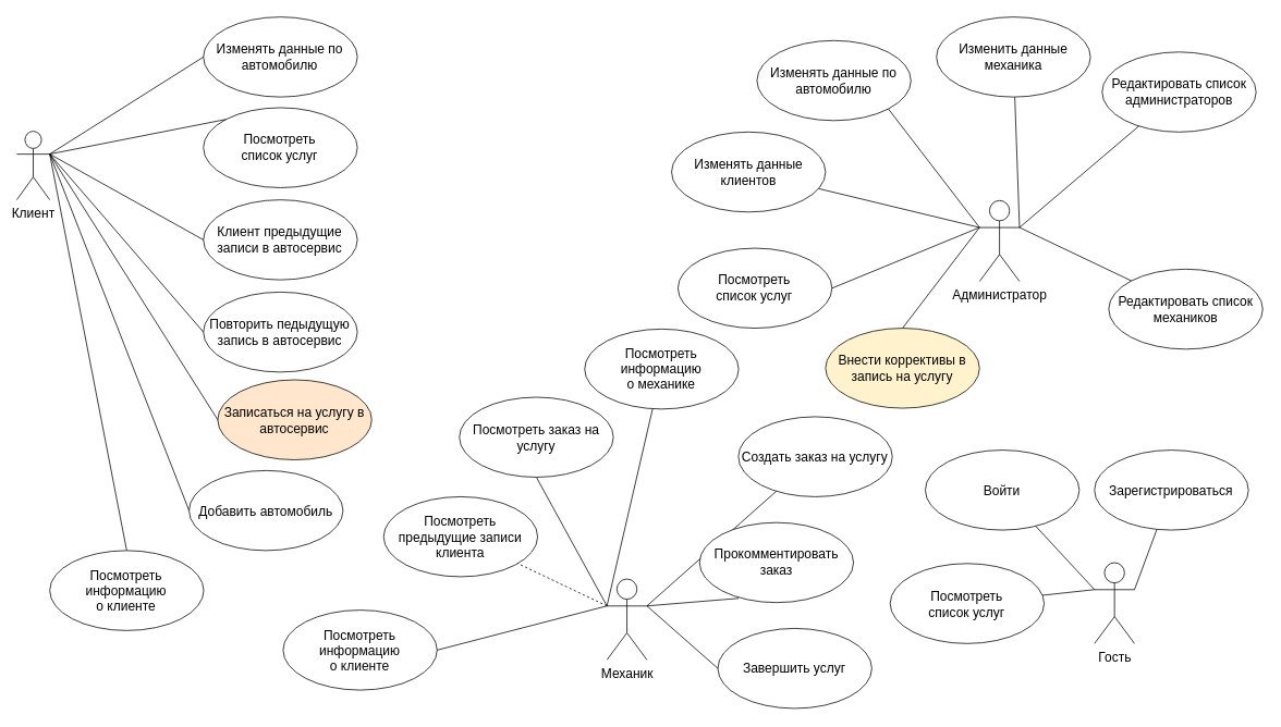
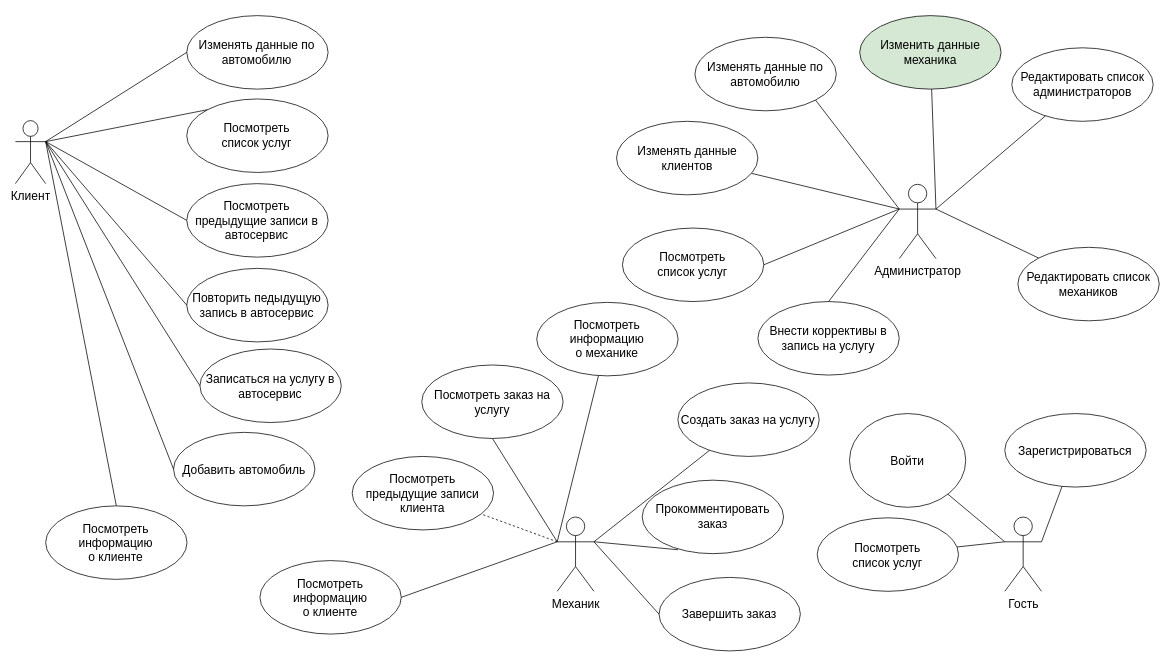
  <mxCell id="0" />
  <mxCell id="1" parent="0" />
- <mxCell id="2" value="Изменить данные механика" style="ellipse;whiteSpace=wrap;html=1;fontSize=16;container=0;movable=1;resizable=1;rotatable=1;deletable=1;editable=1;locked=0;connectable=1;" parent="1" vertex="1"><mxGeometry x="1145.787" y="20" width="188.474" height="98.01" as="geometry" /></mxCell>
+ <mxCell id="2" value="Изменить данные механика" style="ellipse;whiteSpace=wrap;html=1;fontSize=16;container=0;movable=1;resizable=1;rotatable=1;deletable=1;editable=1;locked=0;connectable=1;fillColor=#d5e8d4;" parent="1" vertex="1"><mxGeometry x="1145.787" y="20" width="188.474" height="98.01" as="geometry" /></mxCell>
  <mxCell id="3" style="rounded=0;orthogonalLoop=1;jettySize=auto;html=1;exitX=1;exitY=0.333;exitDx=0;exitDy=0;exitPerimeter=0;endArrow=none;endFill=0;fontSize=16;movable=1;resizable=1;rotatable=1;deletable=1;editable=1;locked=0;connectable=1;" parent="1" source="14" target="2" edge="1"><mxGeometry relative="1" as="geometry" /></mxCell>
  <mxCell id="4" value="Клиент" style="shape=umlActor;verticalLabelPosition=bottom;verticalAlign=top;html=1;fontSize=16;container=0;movable=1;resizable=1;rotatable=1;deletable=1;editable=1;locked=0;connectable=1;" parent="1" vertex="1"><mxGeometry x="20" y="159.997" width="40.387" height="84.009" as="geometry" /></mxCell>
- <mxCell id="5" value="Клиент предыдущие записи в автосервис" style="ellipse;whiteSpace=wrap;html=1;fontSize=16;container=0;movable=1;resizable=1;rotatable=1;deletable=1;editable=1;locked=0;connectable=1;" parent="1" vertex="1"><mxGeometry x="248.497" y="244.01" width="188.474" height="98.01" as="geometry" /></mxCell>
+ <mxCell id="5" value="Посмотреть предыдущие записи в автосервис" style="ellipse;whiteSpace=wrap;html=1;fontSize=16;container=0;movable=1;resizable=1;rotatable=1;deletable=1;editable=1;locked=0;connectable=1;" parent="1" vertex="1"><mxGeometry x="248.497" y="244.01" width="188.474" height="98.01" as="geometry" /></mxCell>
  <mxCell id="6" style="rounded=0;orthogonalLoop=1;jettySize=auto;html=1;exitX=1;exitY=0.333;exitDx=0;exitDy=0;exitPerimeter=0;entryX=0;entryY=0.5;entryDx=0;entryDy=0;endArrow=none;endFill=0;fontSize=16;movable=1;resizable=1;rotatable=1;deletable=1;editable=1;locked=0;connectable=1;" parent="1" source="4" target="5" edge="1"><mxGeometry relative="1" as="geometry" /></mxCell>
  <mxCell id="7" value="Повторить педыдущую запись в автосервис" style="ellipse;whiteSpace=wrap;html=1;fontSize=16;container=0;movable=1;resizable=1;rotatable=1;deletable=1;editable=1;locked=0;connectable=1;" parent="1" vertex="1"><mxGeometry x="248.497" y="357.019" width="188.474" height="98.01" as="geometry" /></mxCell>
  <mxCell id="8" style="rounded=0;orthogonalLoop=1;jettySize=auto;html=1;exitX=1;exitY=0.333;exitDx=0;exitDy=0;exitPerimeter=0;entryX=0;entryY=0.5;entryDx=0;entryDy=0;endArrow=none;endFill=0;fontSize=16;movable=1;resizable=1;rotatable=1;deletable=1;editable=1;locked=0;connectable=1;" parent="1" source="4" target="7" edge="1"><mxGeometry relative="1" as="geometry" /></mxCell>
- <mxCell id="9" value="Записаться на услугу в автосервис" style="ellipse;whiteSpace=wrap;html=1;fontSize=16;container=0;movable=1;resizable=1;rotatable=1;deletable=1;editable=1;locked=0;connectable=1;fillColor=#ffe6cc;" parent="1" vertex="1"><mxGeometry x="266.056" y="464.511" width="188.474" height="98.01" as="geometry" /></mxCell>
+ <mxCell id="9" value="Записаться на услугу в автосервис" style="ellipse;whiteSpace=wrap;html=1;fontSize=16;container=0;movable=1;resizable=1;rotatable=1;deletable=1;editable=1;locked=0;connectable=1;" parent="1" vertex="1"><mxGeometry x="266.056" y="464.511" width="188.474" height="98.01" as="geometry" /></mxCell>
  <mxCell id="10" style="rounded=0;orthogonalLoop=1;jettySize=auto;html=1;exitX=1;exitY=0.333;exitDx=0;exitDy=0;exitPerimeter=0;entryX=0;entryY=0.5;entryDx=0;entryDy=0;endArrow=none;endFill=0;fontSize=16;movable=1;resizable=1;rotatable=1;deletable=1;editable=1;locked=0;connectable=1;" parent="1" source="4" target="9" edge="1"><mxGeometry relative="1" as="geometry" /></mxCell>
  <mxCell id="11" value="Зарегистрироваться" style="ellipse;whiteSpace=wrap;html=1;fontSize=16;container=0;movable=1;resizable=1;rotatable=1;deletable=1;editable=1;locked=0;connectable=1;" parent="1" vertex="1"><mxGeometry x="1339.226" y="550.581" width="188.474" height="98.01" as="geometry" /></mxCell>
- <mxCell id="12" value="Войти" style="ellipse;whiteSpace=wrap;html=1;fontSize=16;container=0;movable=1;resizable=1;rotatable=1;deletable=1;editable=1;locked=0;connectable=1;" parent="1" vertex="1"><mxGeometry x="1132.129" y="550.578" width="188.474" height="98.01" as="geometry" /></mxCell>
- <mxCell id="13" value="Механик" style="shape=umlActor;verticalLabelPosition=bottom;verticalAlign=top;html=1;fontSize=16;container=0;movable=1;resizable=1;rotatable=1;deletable=1;editable=1;locked=0;connectable=1;" parent="1" vertex="1"><mxGeometry x="742.438" y="708.565" width="48.954" height="99.01" as="geometry" /></mxCell>
+ <mxCell id="12" value="Войти" style="ellipse;whiteSpace=wrap;html=1;fontSize=16;container=0;movable=1;resizable=1;rotatable=1;deletable=1;editable=1;locked=0;connectable=1;" parent="1" vertex="1"><mxGeometry x="1132.129" y="550.578" width="155" height="125" as="geometry" /></mxCell>
+ <mxCell id="13" value="Механик" style="shape=umlActor;verticalLabelPosition=bottom;verticalAlign=top;html=1;fontSize=16;container=0;movable=1;resizable=1;rotatable=1;deletable=1;editable=1;locked=0;connectable=1;" parent="1" vertex="1"><mxGeometry x="742.438" y="688.565" width="48.954" height="99.01" as="geometry" /></mxCell>
  <mxCell id="14" value="Администратор" style="shape=umlActor;verticalLabelPosition=bottom;verticalAlign=top;html=1;fontSize=16;container=0;movable=1;resizable=1;rotatable=1;deletable=1;editable=1;locked=0;connectable=1;" parent="1" vertex="1"><mxGeometry x="1198.499" y="244.915" width="48.954" height="99.01" as="geometry" /></mxCell>
  <mxCell id="15" value="Изменять данные&lt;br style=&quot;font-size: 16px;&quot;&gt;клиентов" style="ellipse;whiteSpace=wrap;html=1;fontSize=16;container=0;movable=1;resizable=1;rotatable=1;deletable=1;editable=1;locked=0;connectable=1;" parent="1" vertex="1"><mxGeometry x="821.54" y="160.913" width="188.474" height="98.01" as="geometry" /></mxCell>
  <mxCell id="16" style="rounded=0;orthogonalLoop=1;jettySize=auto;html=1;exitX=0;exitY=0.333;exitDx=0;exitDy=0;exitPerimeter=0;endArrow=none;endFill=0;fontSize=16;movable=1;resizable=1;rotatable=1;deletable=1;editable=1;locked=0;connectable=1;" parent="1" source="14" target="15" edge="1"><mxGeometry relative="1" as="geometry" /></mxCell>
  <mxCell id="17" value="Редактировать список&lt;br style=&quot;font-size: 16px;&quot;&gt;механиков" style="ellipse;whiteSpace=wrap;html=1;fontSize=16;container=0;movable=1;resizable=1;rotatable=1;deletable=1;editable=1;locked=0;connectable=1;" parent="1" vertex="1"><mxGeometry x="1356.682" y="328.92" width="188.474" height="98.01" as="geometry" /></mxCell>
  <mxCell id="18" style="rounded=0;orthogonalLoop=1;jettySize=auto;html=1;exitX=1;exitY=0.333;exitDx=0;exitDy=0;exitPerimeter=0;entryX=0;entryY=0;entryDx=0;entryDy=0;endArrow=none;endFill=0;fontSize=16;movable=1;resizable=1;rotatable=1;deletable=1;editable=1;locked=0;connectable=1;" parent="1" source="14" target="17" edge="1"><mxGeometry relative="1" as="geometry" /></mxCell>
  <mxCell id="19" style="rounded=0;orthogonalLoop=1;jettySize=auto;html=1;exitX=0.5;exitY=1;exitDx=0;exitDy=0;entryX=0;entryY=0.333;entryDx=0;entryDy=0;entryPerimeter=0;endArrow=none;endFill=0;movable=1;resizable=1;rotatable=1;deletable=1;editable=1;locked=0;connectable=1;fontSize=16;" parent="1" source="20" target="13" edge="1"><mxGeometry relative="1" as="geometry" /></mxCell>
  <mxCell id="20" value="Посмотреть заказ на услугу" style="ellipse;whiteSpace=wrap;html=1;fontSize=16;container=0;movable=1;resizable=1;rotatable=1;deletable=1;editable=1;locked=0;connectable=1;" parent="1" vertex="1"><mxGeometry x="561.846" y="485.812" width="188.474" height="98.01" as="geometry" /></mxCell>
- <mxCell id="21" value="Внести коррективы в запись на услугу" style="ellipse;whiteSpace=wrap;html=1;fontSize=16;container=0;movable=1;resizable=1;rotatable=1;deletable=1;editable=1;locked=0;connectable=1;fillColor=#fff2cc;" parent="1" vertex="1"><mxGeometry x="1010.02" y="401.245" width="188.474" height="98.01" as="geometry" /></mxCell>
+ <mxCell id="21" value="Внести коррективы в запись на услугу" style="ellipse;whiteSpace=wrap;html=1;fontSize=16;container=0;movable=1;resizable=1;rotatable=1;deletable=1;editable=1;locked=0;connectable=1;" parent="1" vertex="1"><mxGeometry x="1010.02" y="401.245" width="188.474" height="98.01" as="geometry" /></mxCell>
  <mxCell id="22" style="rounded=0;orthogonalLoop=1;jettySize=auto;html=1;exitX=0;exitY=0.333;exitDx=0;exitDy=0;exitPerimeter=0;entryX=0.5;entryY=0;entryDx=0;entryDy=0;endArrow=none;endFill=0;fontSize=16;movable=1;resizable=1;rotatable=1;deletable=1;editable=1;locked=0;connectable=1;" parent="1" source="14" target="21" edge="1"><mxGeometry relative="1" as="geometry" /></mxCell>
  <mxCell id="23" value="Создать заказ на услугу" style="ellipse;whiteSpace=wrap;html=1;fontSize=16;container=0;movable=1;resizable=1;rotatable=1;deletable=1;editable=1;locked=0;connectable=1;" parent="1" vertex="1"><mxGeometry x="903.316" y="509.733" width="188.474" height="98.01" as="geometry" /></mxCell>
  <mxCell id="24" style="rounded=0;orthogonalLoop=1;jettySize=auto;html=1;exitX=1;exitY=0.333;exitDx=0;exitDy=0;exitPerimeter=0;endArrow=none;endFill=0;fontSize=16;movable=1;resizable=1;rotatable=1;deletable=1;editable=1;locked=0;connectable=1;" parent="1" source="13" target="23" edge="1"><mxGeometry relative="1" as="geometry"><mxPoint x="477.456" y="615.373" as="targetPoint" /></mxGeometry></mxCell>
  <mxCell id="25" value="Посмотреть предыдущие записи клиента" style="ellipse;whiteSpace=wrap;html=1;fontSize=16;container=0;movable=1;resizable=1;rotatable=1;deletable=1;editable=1;locked=0;connectable=1;" parent="1" vertex="1"><mxGeometry x="469.096" y="607.734" width="188.474" height="98.01" as="geometry" /></mxCell>
  <mxCell id="26" style="rounded=0;orthogonalLoop=1;jettySize=auto;html=1;exitX=0;exitY=0.333;exitDx=0;exitDy=0;exitPerimeter=0;endArrow=none;endFill=0;fontSize=16;movable=1;resizable=1;rotatable=1;deletable=1;editable=1;locked=0;connectable=1;dashed=1;" parent="1" source="13" target="25" edge="1"><mxGeometry relative="1" as="geometry" /></mxCell>
  <mxCell id="27" style="rounded=0;orthogonalLoop=1;jettySize=auto;html=1;entryX=1;entryY=0.333;entryDx=0;entryDy=0;entryPerimeter=0;exitX=0.254;exitY=0.947;exitDx=0;exitDy=0;exitPerimeter=0;endArrow=none;endFill=0;fontSize=16;movable=1;resizable=1;rotatable=1;deletable=1;editable=1;locked=0;connectable=1;" parent="1" source="28" target="13" edge="1"><mxGeometry relative="1" as="geometry" /></mxCell>
  <mxCell id="28" value="Прокомментировать заказ" style="ellipse;whiteSpace=wrap;html=1;fontSize=16;container=0;movable=1;resizable=1;rotatable=1;deletable=1;editable=1;locked=0;connectable=1;" parent="1" vertex="1"><mxGeometry x="855.773" y="639.388" width="188.474" height="98.01" as="geometry" /></mxCell>
- <mxCell id="29" value="Завершить услуг" style="ellipse;whiteSpace=wrap;html=1;fontSize=16;container=0;movable=1;resizable=1;rotatable=1;deletable=1;editable=1;locked=0;connectable=1;" parent="1" vertex="1"><mxGeometry x="878.21" y="769.06" width="188.474" height="98.01" as="geometry" /></mxCell>
+ <mxCell id="29" value="Завершить заказ" style="ellipse;whiteSpace=wrap;html=1;fontSize=16;container=0;movable=1;resizable=1;rotatable=1;deletable=1;editable=1;locked=0;connectable=1;" parent="1" vertex="1"><mxGeometry x="878.21" y="769.06" width="188.474" height="98.01" as="geometry" /></mxCell>
  <mxCell id="30" style="rounded=0;orthogonalLoop=1;jettySize=auto;html=1;exitX=1;exitY=0.333;exitDx=0;exitDy=0;exitPerimeter=0;entryX=0;entryY=0.5;entryDx=0;entryDy=0;endArrow=none;endFill=0;fontSize=16;movable=1;resizable=1;rotatable=1;deletable=1;editable=1;locked=0;connectable=1;" parent="1" source="13" target="29" edge="1"><mxGeometry relative="1" as="geometry" /></mxCell>
  <mxCell id="31" value="Посмотреть информацию &lt;br style=&quot;font-size: 16px;&quot;&gt;о клиенте" style="ellipse;whiteSpace=wrap;html=1;fontSize=16;container=0;movable=1;resizable=1;rotatable=1;deletable=1;editable=1;locked=0;connectable=1;" parent="1" vertex="1"><mxGeometry x="346.056" y="746.604" width="188.474" height="98.01" as="geometry" /></mxCell>
  <mxCell id="32" style="rounded=0;orthogonalLoop=1;jettySize=auto;html=1;exitX=0;exitY=0.333;exitDx=0;exitDy=0;exitPerimeter=0;entryX=1;entryY=0.5;entryDx=0;entryDy=0;endArrow=none;endFill=0;movable=1;resizable=1;rotatable=1;deletable=1;editable=1;locked=0;connectable=1;fontSize=16;" parent="1" source="13" target="31" edge="1"><mxGeometry relative="1" as="geometry" /></mxCell>
  <mxCell id="33" value="Редактировать список&lt;br style=&quot;font-size: 16px;&quot;&gt;администраторов" style="ellipse;whiteSpace=wrap;html=1;fontSize=16;container=0;movable=1;resizable=1;rotatable=1;deletable=1;editable=1;locked=0;connectable=1;" parent="1" vertex="1"><mxGeometry x="1348.578" y="62.911" width="188.474" height="98.01" as="geometry" /></mxCell>
  <mxCell id="34" style="rounded=0;orthogonalLoop=1;jettySize=auto;html=1;exitX=1;exitY=0.333;exitDx=0;exitDy=0;exitPerimeter=0;endArrow=none;endFill=0;fontSize=16;movable=1;resizable=1;rotatable=1;deletable=1;editable=1;locked=0;connectable=1;" parent="1" source="14" target="33" edge="1"><mxGeometry relative="1" as="geometry" /></mxCell>
  <mxCell id="35" style="rounded=0;orthogonalLoop=1;jettySize=auto;html=1;exitX=1;exitY=0.333;exitDx=0;exitDy=0;exitPerimeter=0;endArrow=none;endFill=0;movable=1;resizable=1;rotatable=1;deletable=1;editable=1;locked=0;connectable=1;fontSize=16;" parent="1" source="37" target="11" edge="1"><mxGeometry relative="1" as="geometry" /></mxCell>
  <mxCell id="36" style="rounded=0;orthogonalLoop=1;jettySize=auto;html=1;exitX=0;exitY=0.333;exitDx=0;exitDy=0;exitPerimeter=0;endArrow=none;endFill=0;movable=1;resizable=1;rotatable=1;deletable=1;editable=1;locked=0;connectable=1;fontSize=16;" parent="1" source="37" target="12" edge="1"><mxGeometry relative="1" as="geometry" /></mxCell>
  <mxCell id="37" value="Гость" style="shape=umlActor;verticalLabelPosition=bottom;verticalAlign=top;html=1;fontSize=16;container=0;movable=1;resizable=1;rotatable=1;deletable=1;editable=1;locked=0;connectable=1;" parent="1" vertex="1"><mxGeometry x="1339.229" y="688.565" width="48.954" height="99.01" as="geometry" /></mxCell>
  <mxCell id="38" value="Добавить автомобиль" style="ellipse;whiteSpace=wrap;html=1;fontSize=16;container=0;movable=1;resizable=1;rotatable=1;deletable=1;editable=1;locked=0;connectable=1;" parent="1" vertex="1"><mxGeometry x="230.904" y="575.645" width="188.474" height="98.01" as="geometry" /></mxCell>
  <mxCell id="39" style="rounded=0;orthogonalLoop=1;jettySize=auto;html=1;exitX=1;exitY=0.333;exitDx=0;exitDy=0;exitPerimeter=0;entryX=0;entryY=0.5;entryDx=0;entryDy=0;endArrow=none;endFill=0;movable=1;resizable=1;rotatable=1;deletable=1;editable=1;locked=0;connectable=1;fontSize=16;" parent="1" source="4" target="38" edge="1"><mxGeometry relative="1" as="geometry" /></mxCell>
  <mxCell id="40" value="Посмотреть &lt;br style=&quot;font-size: 16px;&quot;&gt;список услуг" style="ellipse;whiteSpace=wrap;html=1;fontSize=16;container=0;movable=1;resizable=1;rotatable=1;deletable=1;editable=1;locked=0;connectable=1;" parent="1" vertex="1"><mxGeometry x="248.492" y="131.115" width="188.474" height="98.01" as="geometry" /></mxCell>
  <mxCell id="41" value="Изменять данные по автомобилю" style="ellipse;whiteSpace=wrap;html=1;fontSize=16;container=0;movable=1;resizable=1;rotatable=1;deletable=1;editable=1;locked=0;connectable=1;" parent="1" vertex="1"><mxGeometry x="926.082" y="48.89" width="188.474" height="98.01" as="geometry" /></mxCell>
  <mxCell id="42" style="rounded=0;orthogonalLoop=1;jettySize=auto;html=1;exitX=1;exitY=0.5;exitDx=0;exitDy=0;entryX=0;entryY=0.333;entryDx=0;entryDy=0;entryPerimeter=0;endArrow=none;endFill=0;movable=1;resizable=1;rotatable=1;deletable=1;editable=1;locked=0;connectable=1;fontSize=16;" parent="1" source="43" target="14" edge="1"><mxGeometry relative="1" as="geometry" /></mxCell>
  <mxCell id="43" value="Посмотреть &lt;br style=&quot;font-size: 16px;&quot;&gt;список услуг" style="ellipse;whiteSpace=wrap;html=1;fontSize=16;container=0;movable=1;resizable=1;rotatable=1;deletable=1;editable=1;locked=0;connectable=1;" parent="1" vertex="1"><mxGeometry x="829.414" y="303.238" width="188.474" height="98.01" as="geometry" /></mxCell>
  <mxCell id="44" value="Изменять данные по автомобилю" style="ellipse;whiteSpace=wrap;html=1;fontSize=16;container=0;movable=1;resizable=1;rotatable=1;deletable=1;editable=1;locked=0;connectable=1;" parent="1" vertex="1"><mxGeometry x="248.492" y="20" width="188.474" height="98.01" as="geometry" /></mxCell>
  <mxCell id="45" style="rounded=0;orthogonalLoop=1;jettySize=auto;html=1;exitX=0.5;exitY=0;exitDx=0;exitDy=0;entryX=1;entryY=0.333;entryDx=0;entryDy=0;entryPerimeter=0;endArrow=none;endFill=0;movable=1;resizable=1;rotatable=1;deletable=1;editable=1;locked=0;connectable=1;fontSize=16;" parent="1" source="46" target="4" edge="1"><mxGeometry relative="1" as="geometry" /></mxCell>
  <mxCell id="46" value="Посмотреть информацию &lt;br style=&quot;font-size: 16px;&quot;&gt;о клиенте" style="ellipse;whiteSpace=wrap;html=1;fontSize=16;container=0;movable=1;resizable=1;rotatable=1;deletable=1;editable=1;locked=0;connectable=1;" parent="1" vertex="1"><mxGeometry x="60.382" y="673.653" width="188.474" height="98.01" as="geometry" /></mxCell>
  <mxCell id="47" value="Посмотреть информацию &lt;br style=&quot;font-size: 16px;&quot;&gt;о механике" style="ellipse;whiteSpace=wrap;html=1;fontSize=16;container=0;movable=1;resizable=1;rotatable=1;deletable=1;editable=1;locked=0;connectable=1;" parent="1" vertex="1"><mxGeometry x="715.161" y="402.314" width="188.474" height="98.01" as="geometry" /></mxCell>
  <mxCell id="48" value="Посмотреть &lt;br style=&quot;font-size: 16px;&quot;&gt;список услуг" style="ellipse;whiteSpace=wrap;html=1;fontSize=16;container=0;movable=1;resizable=1;rotatable=1;deletable=1;editable=1;locked=0;connectable=1;" parent="1" vertex="1"><mxGeometry x="1089.107" y="689.572" width="188.474" height="98.01" as="geometry" /></mxCell>
  <mxCell id="49" style="rounded=0;orthogonalLoop=1;jettySize=auto;html=1;exitX=1;exitY=0.333;exitDx=0;exitDy=0;exitPerimeter=0;entryX=0;entryY=0;entryDx=0;entryDy=0;endArrow=none;endFill=0;movable=1;resizable=1;rotatable=1;deletable=1;editable=1;locked=0;connectable=1;fontSize=16;" parent="1" source="4" target="40" edge="1"><mxGeometry relative="1" as="geometry" /></mxCell>
  <mxCell id="50" style="rounded=0;orthogonalLoop=1;jettySize=auto;html=1;exitX=0;exitY=0.333;exitDx=0;exitDy=0;exitPerimeter=0;entryX=1;entryY=1;entryDx=0;entryDy=0;endArrow=none;endFill=0;movable=1;resizable=1;rotatable=1;deletable=1;editable=1;locked=0;connectable=1;fontSize=16;" parent="1" source="14" target="41" edge="1"><mxGeometry relative="1" as="geometry" /></mxCell>
  <mxCell id="51" style="rounded=0;orthogonalLoop=1;jettySize=auto;html=1;exitX=1;exitY=0.333;exitDx=0;exitDy=0;exitPerimeter=0;entryX=0;entryY=0.5;entryDx=0;entryDy=0;endArrow=none;endFill=0;movable=1;resizable=1;rotatable=1;deletable=1;editable=1;locked=0;connectable=1;fontSize=16;" parent="1" source="4" target="44" edge="1"><mxGeometry relative="1" as="geometry" /></mxCell>
  <mxCell id="52" style="rounded=0;orthogonalLoop=1;jettySize=auto;html=1;exitX=0;exitY=0.333;exitDx=0;exitDy=0;exitPerimeter=0;endArrow=none;endFill=0;movable=1;resizable=1;rotatable=1;deletable=1;editable=1;locked=0;connectable=1;fontSize=16;" parent="1" source="13" target="47" edge="1"><mxGeometry relative="1" as="geometry" /></mxCell>
  <mxCell id="53" style="rounded=0;orthogonalLoop=1;jettySize=auto;html=1;exitX=0;exitY=0.333;exitDx=0;exitDy=0;exitPerimeter=0;endArrow=none;endFill=0;movable=1;resizable=1;rotatable=1;deletable=1;editable=1;locked=0;connectable=1;fontSize=16;" parent="1" source="37" target="48" edge="1"><mxGeometry relative="1" as="geometry" /></mxCell>
